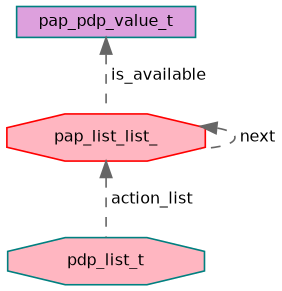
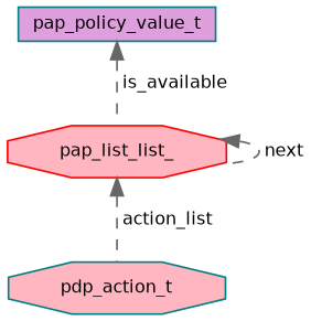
  digraph {
    node [color=teal fillcolor=lightpink fontname=Helvetica fontsize=10 shape=octagon style=filled]
    edge [color=gray40 dir=back fontname=Helvetica fontsize=10 labelfontname=Helvetica labelfontsize=10 style=dashed]
-   n1 [fontcolor=black height=0.2 label=pdp_list_t width=0.4]
+   n1 [fontcolor=black height=0.2 label=pdp_action_t width=0.4]
    n2 [color=red height=0.2 label=pap_list_list_ width=0.4]
-   n3 [fillcolor=plum height=0.2 label=pap_pdp_value_t shape=box width=0.4]
+   n3 [fillcolor=plum height=0.2 label=pap_policy_value_t shape=box width=0.4]
    n2 -> n1 [label=" action_list"]
    n2 -> n2 [label=" next"]
    n3 -> n2 [label=" is_available"]
  }
